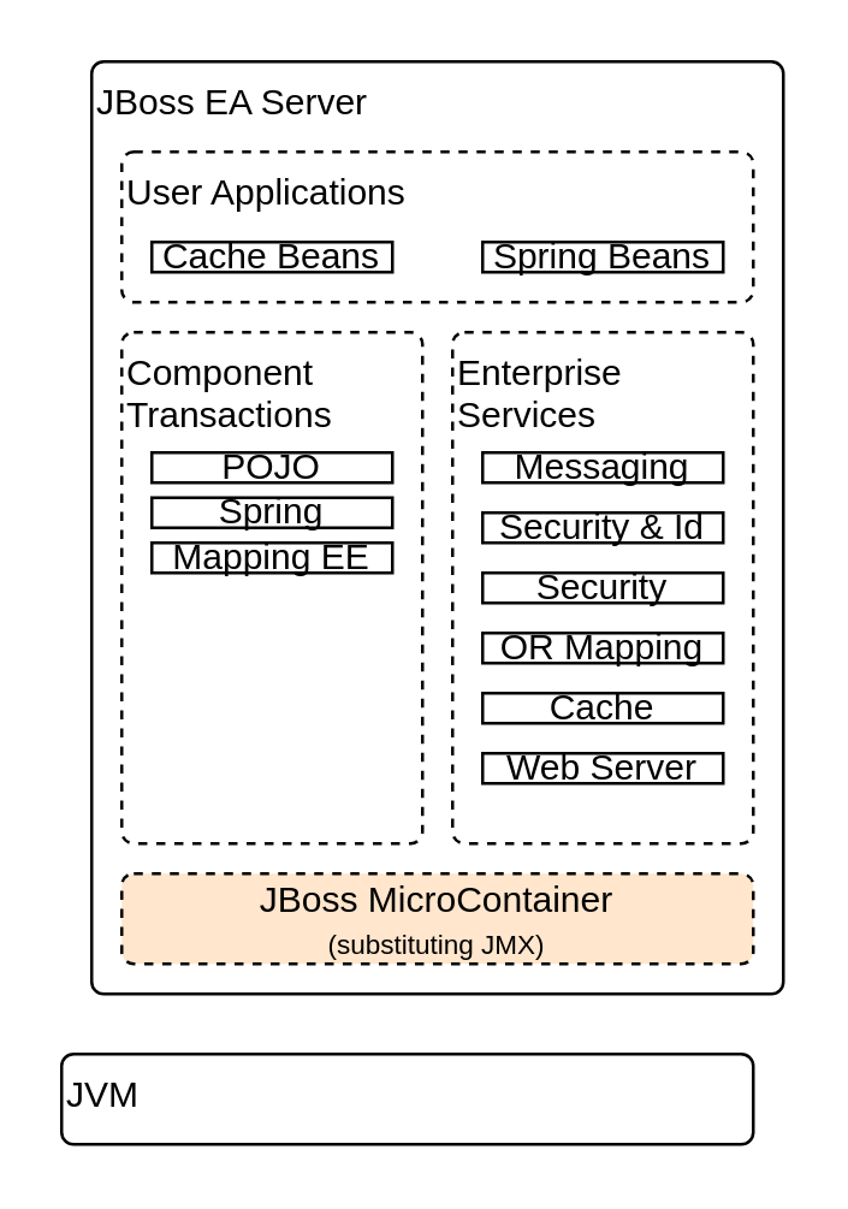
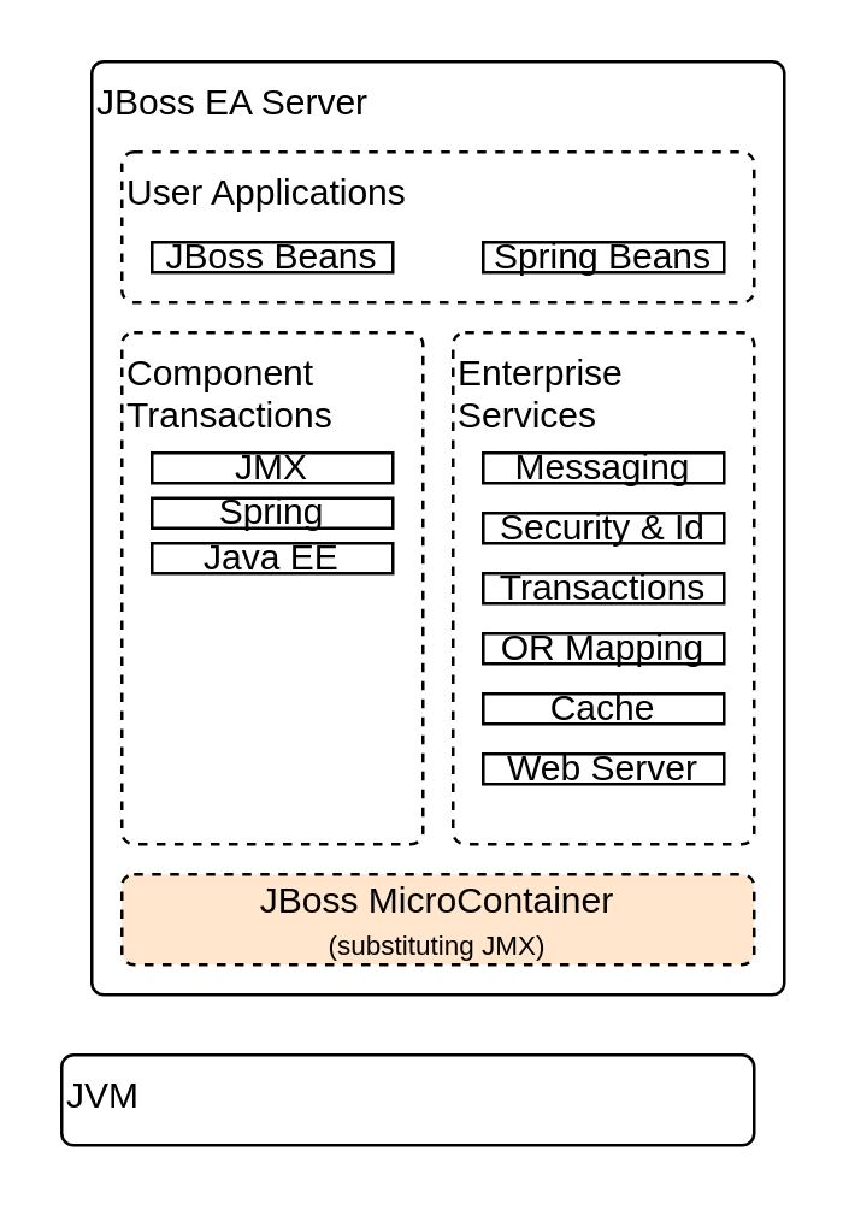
  <mxCell id="0" />
  <mxCell id="1" parent="0" />
  <mxCell id="2" value="JBoss EA Server" style="rounded=1;whiteSpace=wrap;html=1;container=1;collapsible=0;recursiveResize=0;align=left;verticalAlign=top;absoluteArcSize=1;arcSize=8;" vertex="1" parent="1"><mxGeometry x="30" y="20" width="230" height="310" as="geometry" /></mxCell>
  <mxCell id="3" value="JBoss MicroContainer&lt;br&gt;&lt;font style=&quot;font-size: 9px;&quot;&gt;(substituting JMX)&lt;/font&gt;" style="rounded=1;whiteSpace=wrap;html=1;container=1;collapsible=0;recursiveResize=0;align=center;verticalAlign=top;absoluteArcSize=1;arcSize=8;spacing=0;spacingBottom=0;spacingTop=-3;dashed=1;fillColor=#ffe6cc;" vertex="1" parent="2"><mxGeometry x="10" y="270" width="210" height="30" as="geometry" /></mxCell>
  <mxCell id="4" value="Enterprise Services" style="rounded=1;whiteSpace=wrap;html=1;container=1;collapsible=0;recursiveResize=0;align=left;verticalAlign=top;absoluteArcSize=1;arcSize=8;dashed=1;" vertex="1" parent="2"><mxGeometry x="120" y="90" width="100" height="170" as="geometry" /></mxCell>
  <mxCell id="5" value="Messaging" style="rounded=0;whiteSpace=wrap;html=1;" vertex="1" parent="4"><mxGeometry x="10" y="40" width="80" height="10" as="geometry" /></mxCell>
  <mxCell id="6" value="Security &amp;amp; Id" style="rounded=0;whiteSpace=wrap;html=1;" vertex="1" parent="4"><mxGeometry x="10" y="60" width="80" height="10" as="geometry" /></mxCell>
- <mxCell id="7" value="Security" style="rounded=0;whiteSpace=wrap;html=1;" vertex="1" parent="4"><mxGeometry x="10" y="80" width="80" height="10" as="geometry" /></mxCell>
+ <mxCell id="7" value="Transactions" style="rounded=0;whiteSpace=wrap;html=1;" vertex="1" parent="4"><mxGeometry x="10" y="80" width="80" height="10" as="geometry" /></mxCell>
  <mxCell id="8" value="OR Mapping" style="rounded=0;whiteSpace=wrap;html=1;" vertex="1" parent="4"><mxGeometry x="10" y="100" width="80" height="10" as="geometry" /></mxCell>
  <mxCell id="9" value="Cache" style="rounded=0;whiteSpace=wrap;html=1;" vertex="1" parent="4"><mxGeometry x="10" y="120" width="80" height="10" as="geometry" /></mxCell>
  <mxCell id="10" value="Component Transactions" style="rounded=1;whiteSpace=wrap;html=1;container=1;collapsible=0;recursiveResize=0;align=left;verticalAlign=top;absoluteArcSize=1;arcSize=8;dashed=1;" vertex="1" parent="2"><mxGeometry x="10" y="90" width="100" height="170" as="geometry" /></mxCell>
- <mxCell id="11" value="POJO" style="rounded=0;whiteSpace=wrap;html=1;" vertex="1" parent="10"><mxGeometry x="10" y="40" width="80" height="10" as="geometry" /></mxCell>
+ <mxCell id="11" value="JMX" style="rounded=0;whiteSpace=wrap;html=1;" vertex="1" parent="10"><mxGeometry x="10" y="40" width="80" height="10" as="geometry" /></mxCell>
  <mxCell id="12" value="Spring" style="rounded=0;whiteSpace=wrap;html=1;" vertex="1" parent="10"><mxGeometry x="10" y="55" width="80" height="10" as="geometry" /></mxCell>
- <mxCell id="13" value="Mapping EE" style="rounded=0;whiteSpace=wrap;html=1;" vertex="1" parent="10"><mxGeometry x="10" y="70" width="80" height="10" as="geometry" /></mxCell>
+ <mxCell id="13" value="Java EE" style="rounded=0;whiteSpace=wrap;html=1;" vertex="1" parent="10"><mxGeometry x="10" y="70" width="80" height="10" as="geometry" /></mxCell>
  <mxCell id="14" value="User Applications" style="rounded=1;whiteSpace=wrap;html=1;container=1;collapsible=0;recursiveResize=0;align=left;verticalAlign=top;absoluteArcSize=1;arcSize=8;dashed=1;" vertex="1" parent="2"><mxGeometry x="10" y="30" width="210" height="50" as="geometry" /></mxCell>
- <mxCell id="15" value="Cache Beans" style="rounded=0;whiteSpace=wrap;html=1;" vertex="1" parent="14"><mxGeometry x="10" y="30" width="80" height="10" as="geometry" /></mxCell>
+ <mxCell id="15" value="JBoss Beans" style="rounded=0;whiteSpace=wrap;html=1;" vertex="1" parent="14"><mxGeometry x="10" y="30" width="80" height="10" as="geometry" /></mxCell>
  <mxCell id="16" value="Spring Beans" style="rounded=0;whiteSpace=wrap;html=1;" vertex="1" parent="14"><mxGeometry x="120" y="30" width="80" height="10" as="geometry" /></mxCell>
  <mxCell id="17" value="JVM" style="rounded=1;whiteSpace=wrap;html=1;container=1;collapsible=0;recursiveResize=0;align=left;verticalAlign=top;absoluteArcSize=1;arcSize=8;" vertex="1" parent="1"><mxGeometry x="20" y="350" width="230" height="30" as="geometry" /></mxCell>
  <mxCell id="18" value="Web Server" style="rounded=0;whiteSpace=wrap;html=1;" vertex="1" parent="1"><mxGeometry x="160" y="250" width="80" height="10" as="geometry" /></mxCell>
